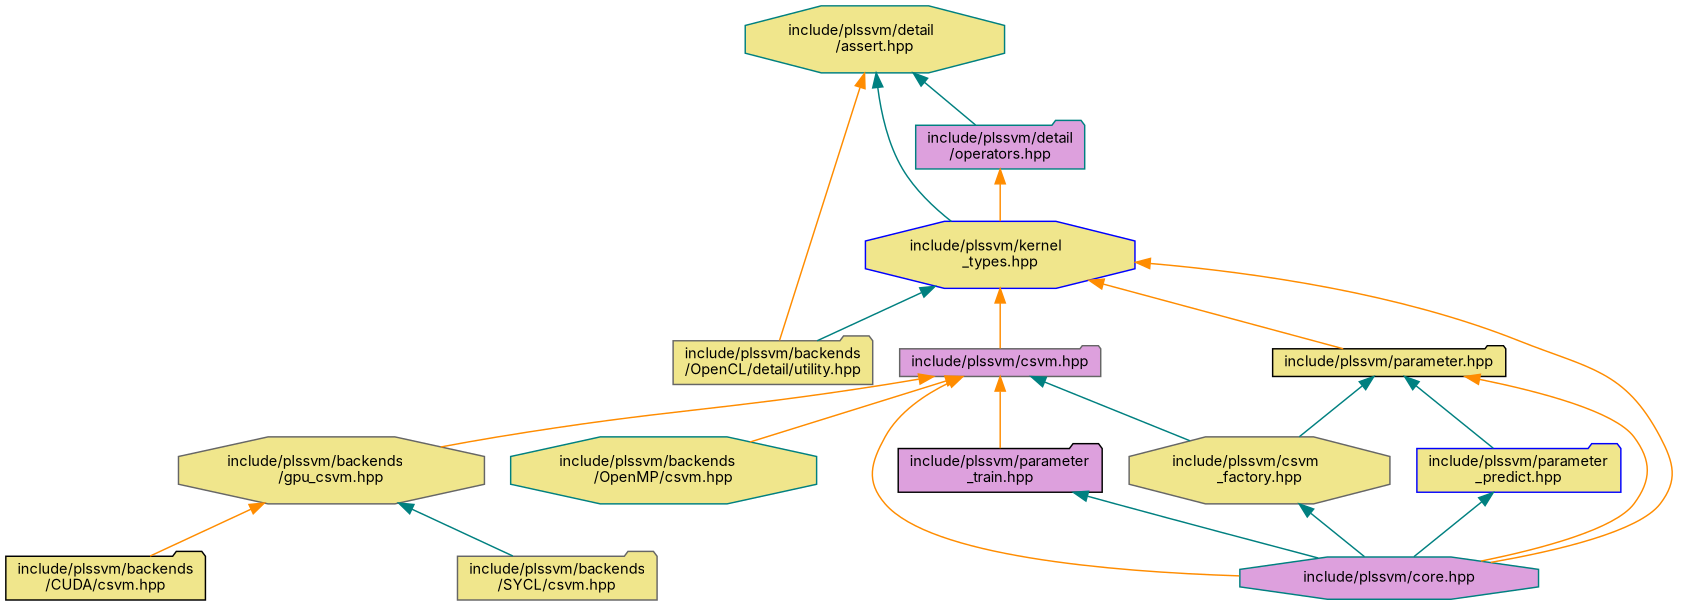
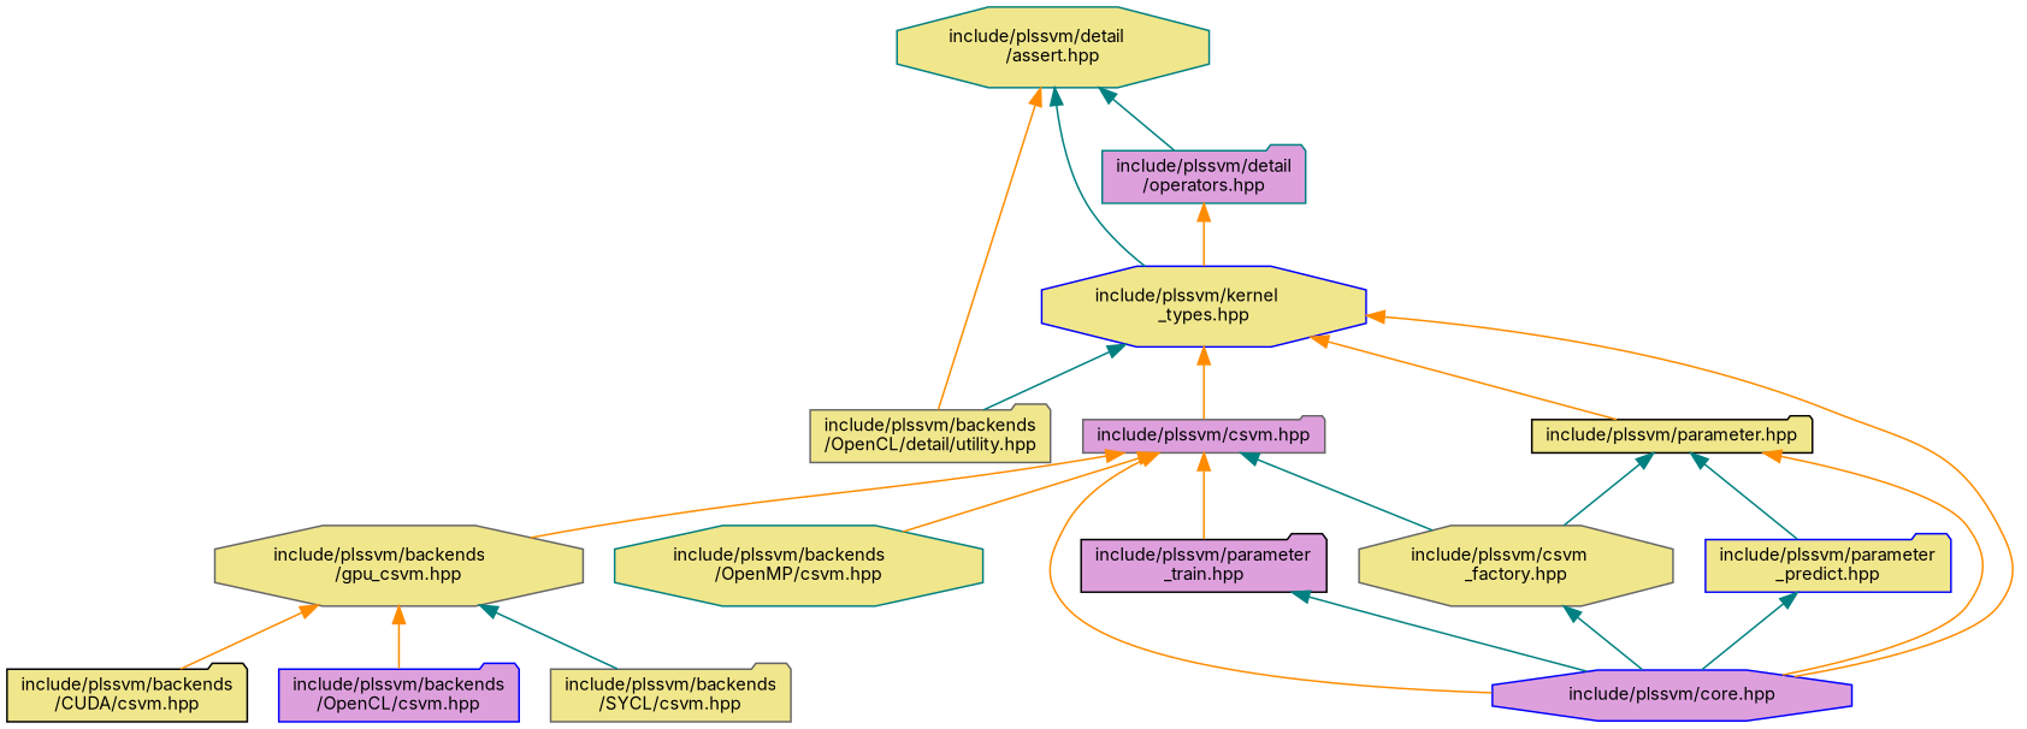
  digraph {
    fontname=Inter
    node [color=gray40 fillcolor=khaki fontname=Inter fontsize=10 shape=folder style=filled]
    edge [color=darkorange dir=back fontname=Inter fontsize=10 labelfontname=Helvetica labelfontsize=10 style=solid]
    n1 [color=teal fontcolor=black height=0.2 label="include/plssvm/detail\l/assert.hpp" shape=octagon width=0.4]
    n2 [height=0.2 label="include/plssvm/backends\l/OpenCL/detail/utility.hpp" width=0.4]
    n3 [color=teal fillcolor=plum height=0.2 label="include/plssvm/detail\l/operators.hpp" width=0.4]
    n4 [color=blue height=0.2 label="include/plssvm/kernel\l_types.hpp" shape=octagon width=0.4]
-   n5 [color=teal fillcolor=plum height=0.2 label="include/plssvm/core.hpp" shape=octagon width=0.4]
+   n5 [color=blue fillcolor=plum height=0.2 label="include/plssvm/core.hpp" shape=octagon width=0.4]
    n6 [fillcolor=plum height=0.2 label="include/plssvm/csvm.hpp" width=0.4]
    n7 [color=black height=0.2 label="include/plssvm/parameter.hpp" width=0.4]
    n8 [color=teal height=0.2 label="include/plssvm/backends\l/OpenMP/csvm.hpp" shape=octagon width=0.4]
    n9 [height=0.2 label="include/plssvm/backends\l/gpu_csvm.hpp" shape=octagon width=0.4]
    n10 [height=0.2 label="include/plssvm/csvm\l_factory.hpp" shape=octagon width=0.4]
    n11 [color=black fillcolor=plum height=0.2 label="include/plssvm/parameter\l_train.hpp" width=0.4]
    n12 [color=blue height=0.2 label="include/plssvm/parameter\l_predict.hpp" width=0.4]
    n13 [color=black height=0.2 label="include/plssvm/backends\l/CUDA/csvm.hpp" width=0.4]
+   n14 [color=blue fillcolor=plum height=0.2 label="include/plssvm/backends\l/OpenCL/csvm.hpp" width=0.4]
    n15 [height=0.2 label="include/plssvm/backends\l/SYCL/csvm.hpp" width=0.4]
    n1 -> n2
    n1 -> n3 [color=teal]
    n1 -> n4 [color=teal]
    n3 -> n4
    n4 -> n2 [color=teal]
    n4 -> n5
    n4 -> n6
    n4 -> n7
    n6 -> n5
    n6 -> n8
    n6 -> n9
    n6 -> n10 [color=teal]
    n6 -> n11
    n7 -> n5
    n7 -> n10 [color=teal]
    n7 -> n12 [color=teal]
    n9 -> n13
+   n9 -> n14
    n9 -> n15 [color=teal]
    n10 -> n5 [color=teal]
    n11 -> n5 [color=teal]
    n12 -> n5 [color=teal]
  }
